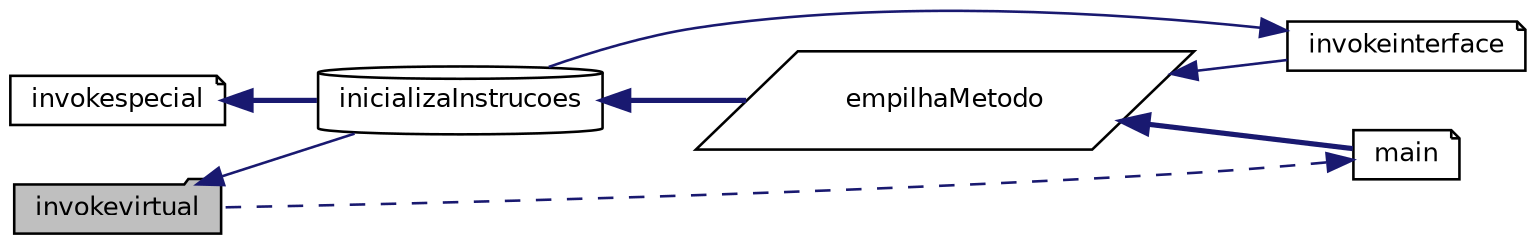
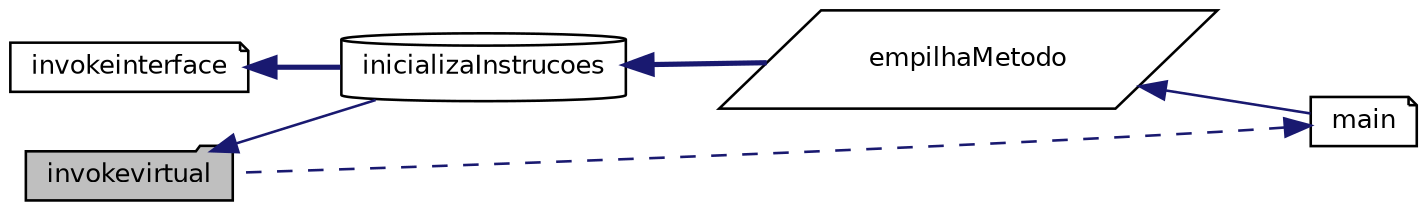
  digraph {
    fontname="DejaVu Sans"
    rankdir=LR
    node [color=black fillcolor=white fontname="DejaVu Sans" fontsize=10 shape=note style=filled]
    edge [color=midnightblue dir=back fontname="DejaVu Sans" fontsize=10 labelfontname=Helvetica labelfontsize=10 style=solid]
    n1 [fillcolor=grey75 fontcolor=black height=0.2 label=invokevirtual shape=folder width=0.4]
    n2 [height=0.2 label=inicializaInstrucoes shape=cylinder width=0.4]
    n3 [height=0.2 label=empilhaMetodo shape=parallelogram width=0.4]
    n4 [height=0.2 label=invokeinterface width=0.4]
    n5 [height=0.2 label=main width=0.4]
-   n6 [height=0.2 label=invokespecial width=0.4]
    n1 -> n2
    n2 -> n3 [style=bold]
-   n3 -> n4
-   n3 -> n5 [style=bold]
-   n4 -> n2
+   n3 -> n5
+   n4 -> n2 [style=bold]
    n5 -> n1 [style=dashed]
-   n6 -> n2 [style=bold]
  }
